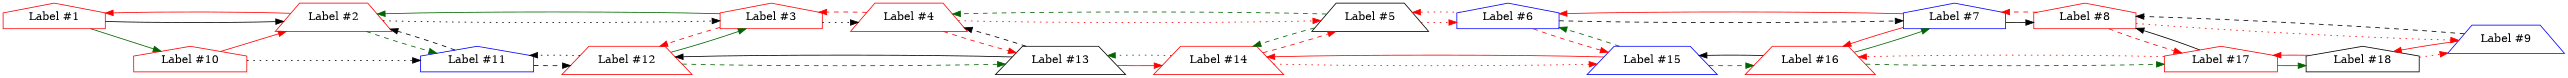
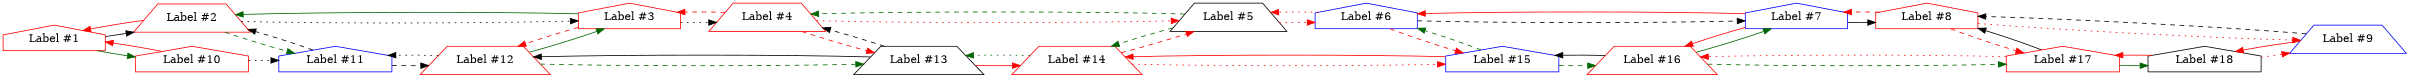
  strict digraph {
    rankdir=LR
    node [color=red shape=house]
    edge [color=red style=dashed]
    n1 [label="Label #1"]
    n2 [label="Label #2" shape=trapezium]
    n3 [label="Label #10"]
    n4 [label="Label #3"]
    n5 [color=blue label="Label #11"]
    n6 [label="Label #4" shape=trapezium]
    n7 [label="Label #12" shape=trapezium]
    n8 [color=black label="Label #5" shape=trapezium]
    n9 [color=black label="Label #13" shape=trapezium]
    n10 [color=blue label="Label #6"]
    n11 [label="Label #14" shape=trapezium]
    n12 [color=blue label="Label #7"]
-   n13 [color=blue label="Label #15" shape=trapezium]
+   n13 [color=blue label="Label #15"]
    n14 [label="Label #8"]
    n15 [label="Label #16" shape=trapezium]
    n16 [color=blue label="Label #9" shape=trapezium]
    n17 [label="Label #17"]
    n18 [color=black label="Label #18"]
    n1 -> n2 [color=black style=solid]
    n1 -> n3 [color=darkgreen style=solid]
    n2 -> n1 [style=solid]
    n2 -> n4 [color=black style=dotted]
    n2 -> n5 [color=darkgreen]
-   n3 -> n2 [style=solid]
+   n3 -> n1 [style=solid]
    n3 -> n5 [color=black style=dotted]
    n4 -> n2 [color=darkgreen style=solid]
    n4 -> n6 [color=black style=dotted]
    n4 -> n7
    n5 -> n2 [color=black]
    n5 -> n7 [color=black]
    n6 -> n4
    n6 -> n8 [style=dotted]
    n6 -> n9
    n7 -> n4 [color=darkgreen style=solid]
    n7 -> n5 [color=black style=dotted]
    n7 -> n9 [color=darkgreen]
    n8 -> n6 [color=darkgreen]
    n8 -> n10 [style=dotted]
    n8 -> n11 [color=darkgreen]
    n9 -> n6 [color=black]
    n9 -> n7 [color=black style=solid]
    n9 -> n11 [style=solid]
    n10 -> n8 [style=dotted]
    n10 -> n12 [color=black]
    n10 -> n13
    n11 -> n8
    n11 -> n9 [color=darkgreen style=dotted]
    n11 -> n13 [style=dotted]
    n12 -> n10 [style=solid]
    n12 -> n14 [color=black style=solid]
    n12 -> n15 [style=solid]
    n13 -> n10 [color=darkgreen]
    n13 -> n11 [style=solid]
    n13 -> n15 [color=darkgreen]
    n14 -> n12
    n14 -> n16 [style=dotted]
    n14 -> n17
    n15 -> n12 [color=darkgreen style=solid]
    n15 -> n13 [color=black style=solid]
    n15 -> n17 [color=darkgreen]
    n16 -> n14 [color=black]
    n16 -> n18 [style=solid]
    n17 -> n14 [color=black style=solid]
    n17 -> n15 [style=dotted]
    n17 -> n18 [color=darkgreen style=solid]
    n18 -> n16 [style=dotted]
    n18 -> n17 [style=solid]
  }
